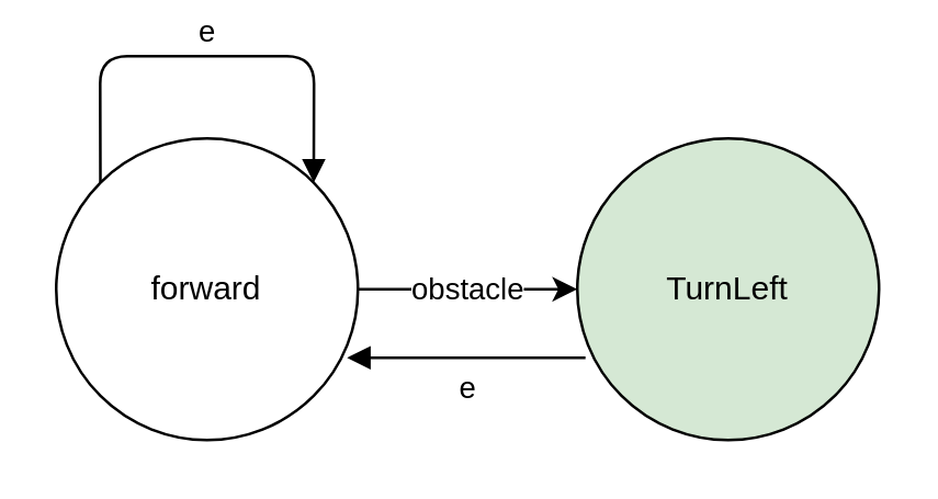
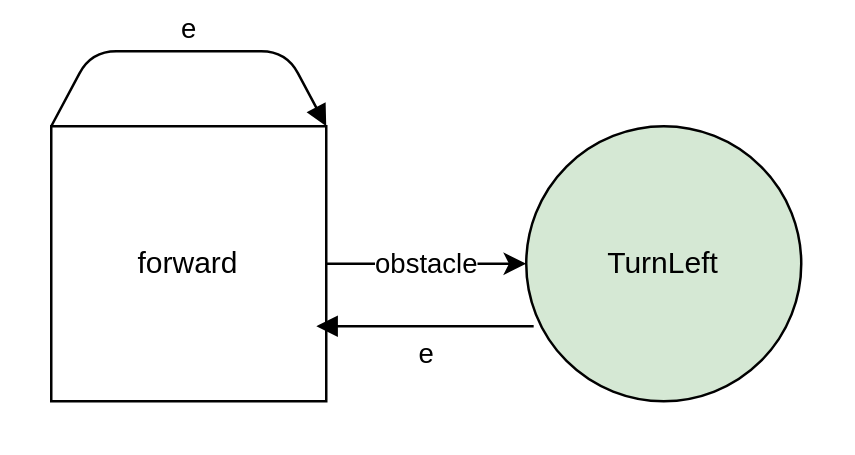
  <mxCell id="0" />
  <mxCell id="1" parent="0" />
  <mxCell id="2" value="obstacle" style="edgeStyle=orthogonalEdgeStyle;rounded=0;orthogonalLoop=1;jettySize=auto;html=1;" edge="1" parent="1" source="3" target="4"><mxGeometry relative="1" as="geometry" /></mxCell>
- <mxCell id="3" value="forward" style="ellipse;whiteSpace=wrap;html=1;" vertex="1" parent="1"><mxGeometry x="20" y="50" width="110" height="110" as="geometry" /></mxCell>
+ <mxCell id="3" value="forward" style="whiteSpace=wrap;html=1;rounded=0;" vertex="1" parent="1"><mxGeometry x="20" y="50" width="110" height="110" as="geometry" /></mxCell>
  <mxCell id="4" value="TurnLeft" style="ellipse;whiteSpace=wrap;html=1;fillColor=#d5e8d4;" vertex="1" parent="1"><mxGeometry x="210" y="50" width="110" height="110" as="geometry" /></mxCell>
  <mxCell id="5" value="e" style="html=1;verticalAlign=bottom;endArrow=block;exitX=0;exitY=0;exitDx=0;exitDy=0;entryX=1;entryY=0;entryDx=0;entryDy=0;" edge="1" parent="1" source="3" target="3"><mxGeometry width="80" relative="1" as="geometry"><mxPoint x="40" y="30" as="sourcePoint" /><mxPoint x="120" y="30" as="targetPoint" /><Array as="points"><mxPoint x="36" y="20" /><mxPoint x="114" y="20" /></Array></mxGeometry></mxCell>
  <mxCell id="6" value="e" style="html=1;verticalAlign=bottom;endArrow=block;exitX=0.027;exitY=0.727;exitDx=0;exitDy=0;exitPerimeter=0;entryX=0.964;entryY=0.727;entryDx=0;entryDy=0;entryPerimeter=0;" edge="1" parent="1" source="4" target="3"><mxGeometry x="-0.011" y="20" width="80" relative="1" as="geometry"><mxPoint x="100" y="220" as="sourcePoint" /><mxPoint x="180" y="220" as="targetPoint" /><mxPoint as="offset" /></mxGeometry></mxCell>
